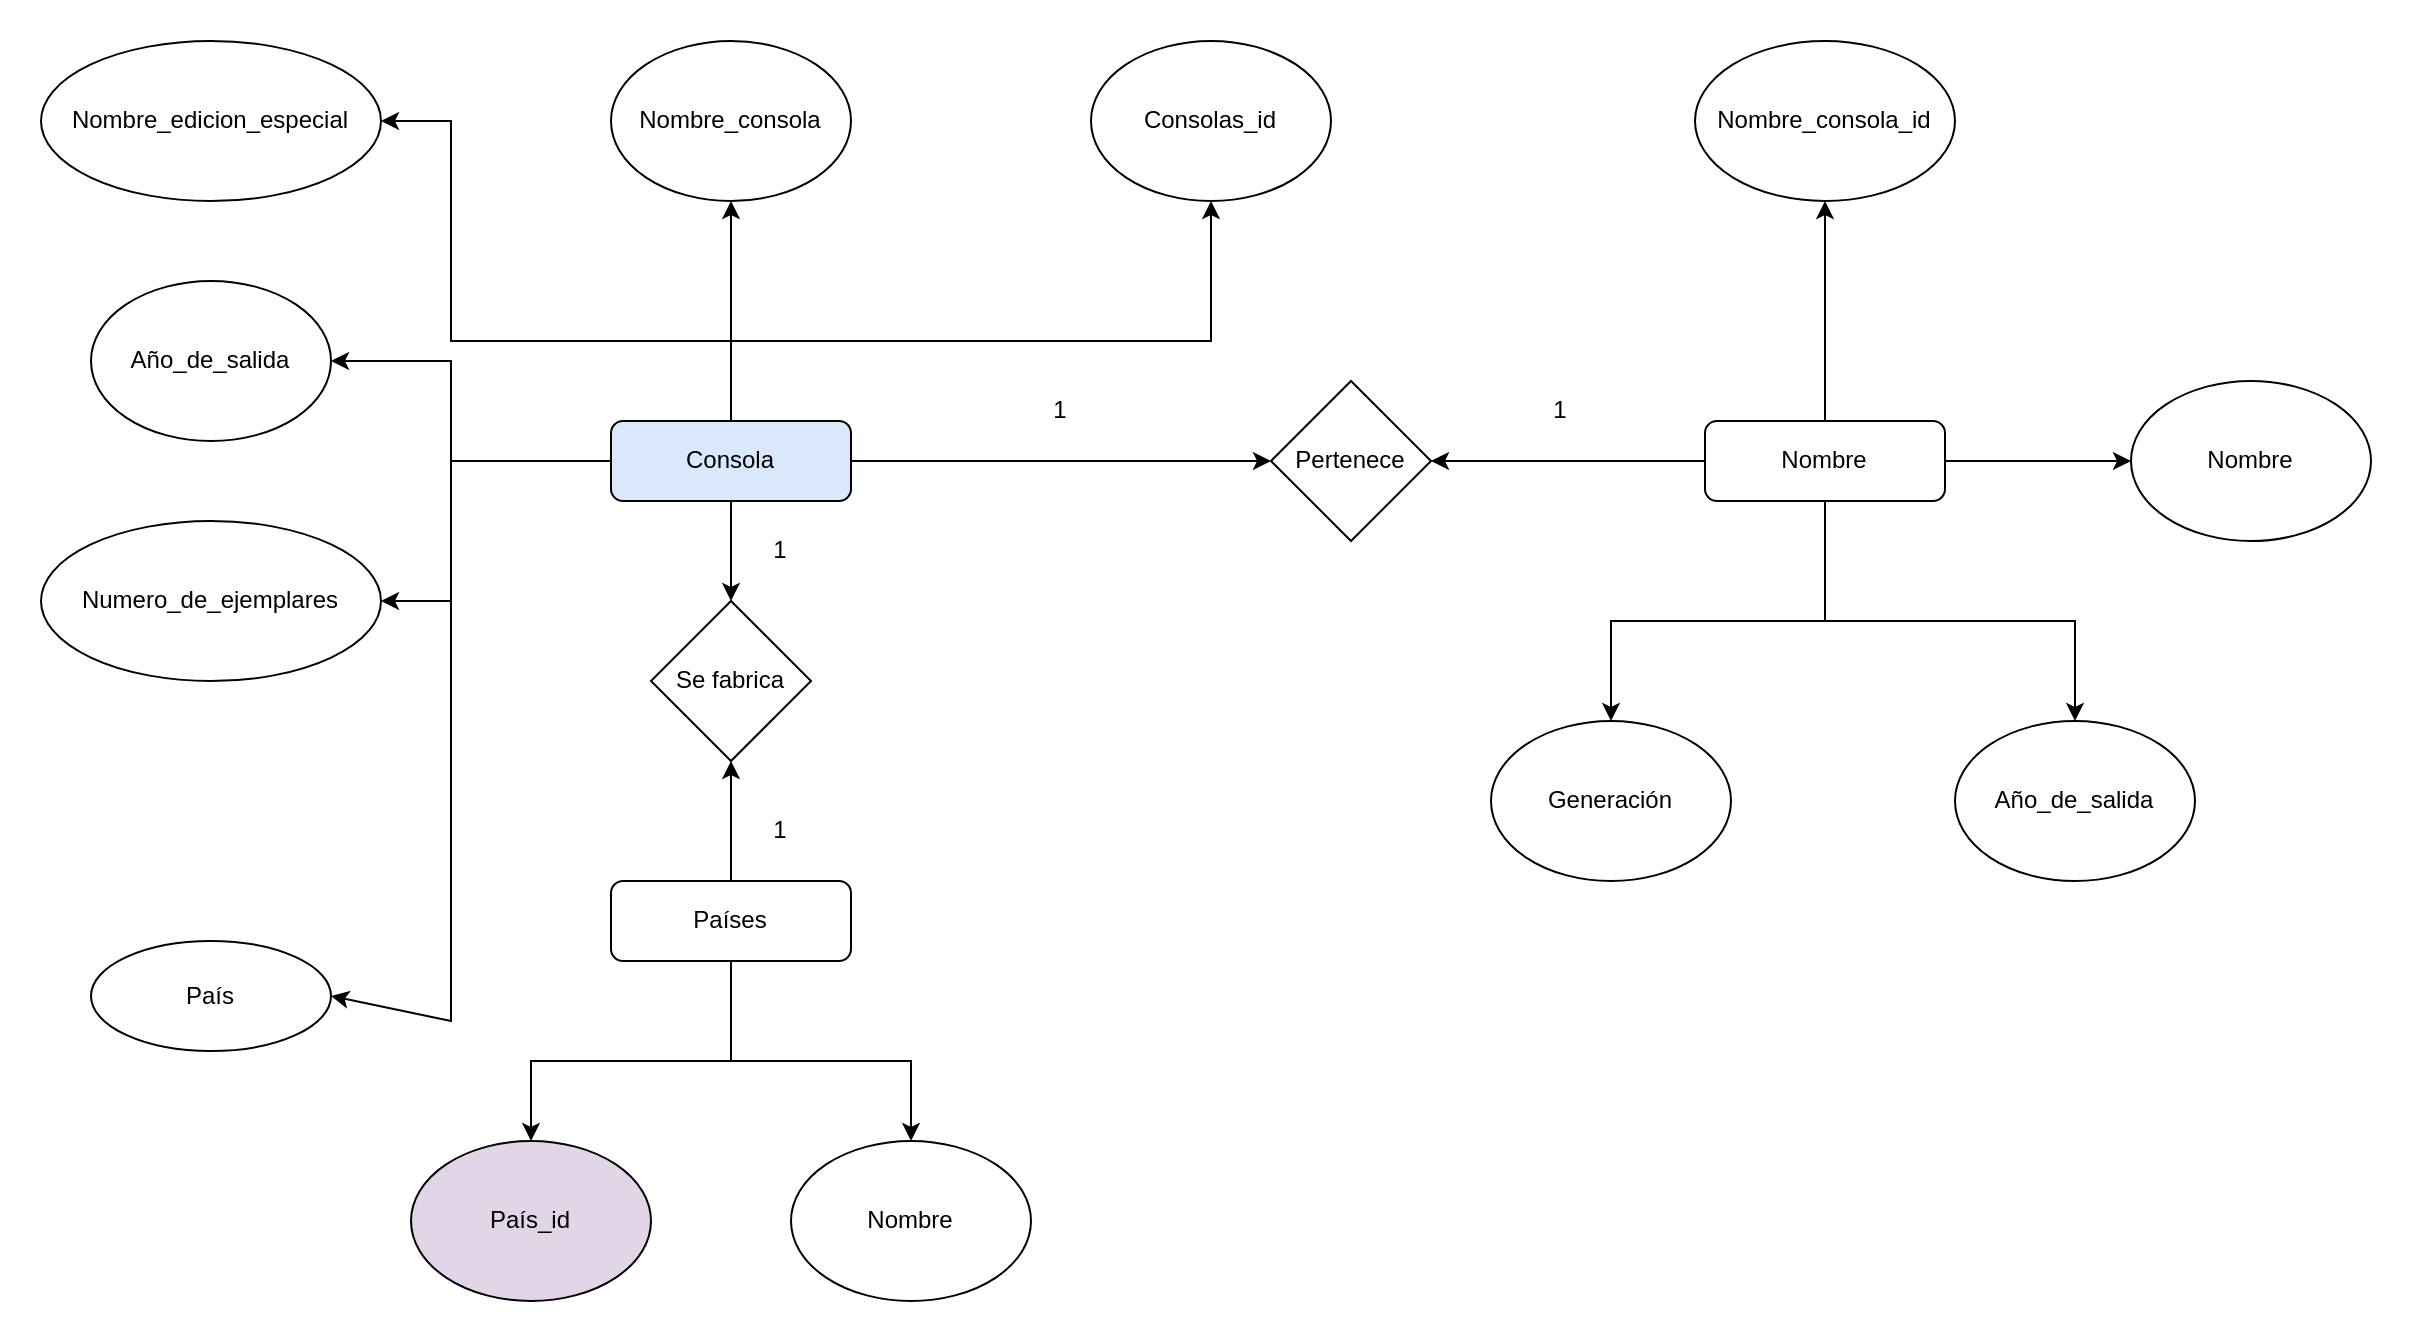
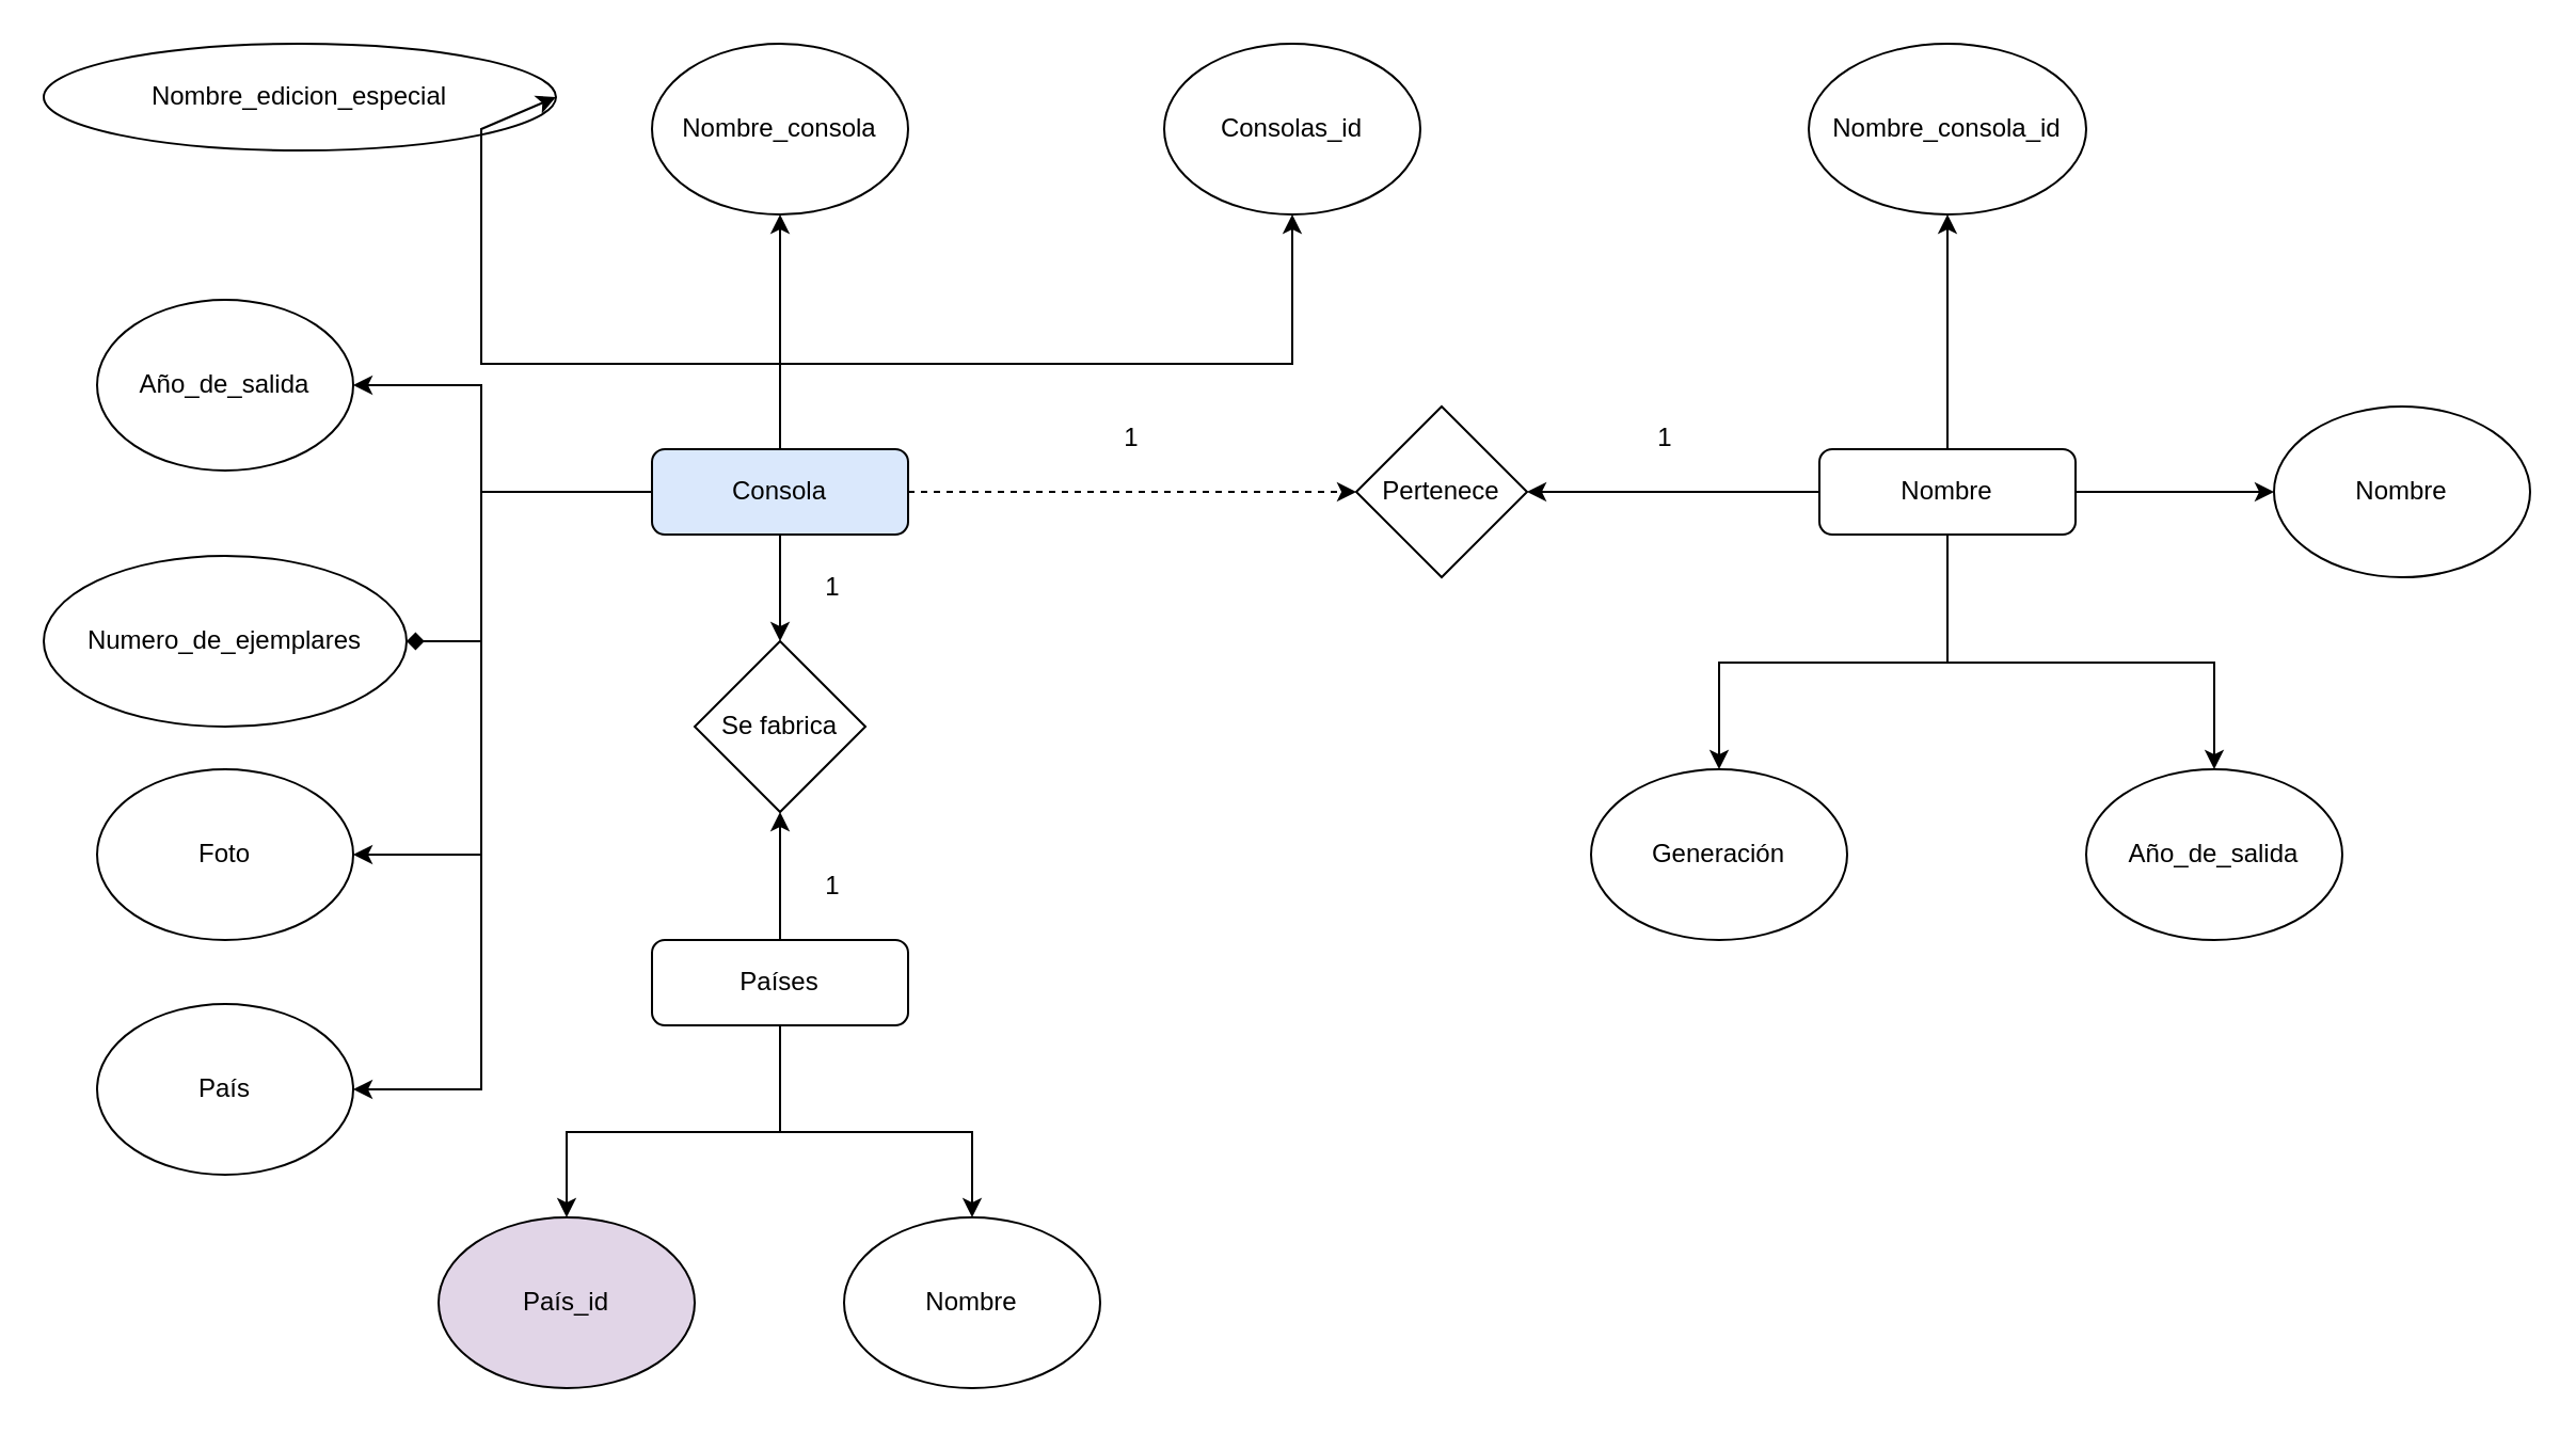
  <mxCell id="0" />
  <mxCell id="1" parent="0" />
  <mxCell id="2" value="Consola" style="rounded=1;whiteSpace=wrap;html=1;fontSize=12;glass=0;strokeWidth=1;shadow=0;fillColor=#dae8fc;" parent="1" vertex="1"><mxGeometry x="305" y="210" width="120" height="40" as="geometry" /></mxCell>
  <mxCell id="3" value="Se fabrica" style="rhombus;whiteSpace=wrap;html=1;" parent="1" vertex="1"><mxGeometry x="325" y="300" width="80" height="80" as="geometry" /></mxCell>
  <mxCell id="4" value="Países" style="rounded=1;whiteSpace=wrap;html=1;fontSize=12;glass=0;strokeWidth=1;shadow=0;" parent="1" vertex="1"><mxGeometry x="305" y="440" width="120" height="40" as="geometry" /></mxCell>
  <mxCell id="5" value="" style="endArrow=classic;html=1;rounded=0;exitX=0.5;exitY=0;exitDx=0;exitDy=0;entryX=0.5;entryY=1;entryDx=0;entryDy=0;" parent="1" source="4" target="3" edge="1"><mxGeometry width="50" height="50" relative="1" as="geometry"><mxPoint x="435" y="420" as="sourcePoint" /><mxPoint x="485" y="370" as="targetPoint" /></mxGeometry></mxCell>
  <mxCell id="6" value="" style="endArrow=classic;html=1;rounded=0;exitX=0.5;exitY=1;exitDx=0;exitDy=0;" parent="1" source="2" target="3" edge="1"><mxGeometry width="50" height="50" relative="1" as="geometry"><mxPoint x="505" y="380" as="sourcePoint" /><mxPoint x="555" y="330" as="targetPoint" /></mxGeometry></mxCell>
  <mxCell id="7" value="1" style="rounded=0;whiteSpace=wrap;html=1;strokeColor=none;" parent="1" vertex="1"><mxGeometry x="385" y="260" width="10" height="30" as="geometry" /></mxCell>
  <mxCell id="8" value="1" style="rounded=0;whiteSpace=wrap;html=1;strokeColor=none;" parent="1" vertex="1"><mxGeometry x="385" y="400" width="10" height="30" as="geometry" /></mxCell>
  <mxCell id="9" value="País_id" style="ellipse;whiteSpace=wrap;html=1;fillColor=#e1d5e7;" parent="1" vertex="1"><mxGeometry x="205" y="570" width="120" height="80" as="geometry" /></mxCell>
  <mxCell id="10" value="Nombre" style="ellipse;whiteSpace=wrap;html=1;" parent="1" vertex="1"><mxGeometry x="395" y="570" width="120" height="80" as="geometry" /></mxCell>
  <mxCell id="11" value="" style="endArrow=classic;html=1;rounded=0;exitX=0.5;exitY=1;exitDx=0;exitDy=0;entryX=0.5;entryY=0;entryDx=0;entryDy=0;" parent="1" source="4" target="9" edge="1"><mxGeometry width="50" height="50" relative="1" as="geometry"><mxPoint x="495" y="520" as="sourcePoint" /><mxPoint x="545" y="470" as="targetPoint" /><Array as="points"><mxPoint x="365" y="530" /><mxPoint x="265" y="530" /></Array></mxGeometry></mxCell>
  <mxCell id="12" value="" style="endArrow=classic;html=1;rounded=0;exitX=0.5;exitY=1;exitDx=0;exitDy=0;entryX=0.5;entryY=0;entryDx=0;entryDy=0;" parent="1" source="4" target="10" edge="1"><mxGeometry width="50" height="50" relative="1" as="geometry"><mxPoint x="425" y="570" as="sourcePoint" /><mxPoint x="475" y="520" as="targetPoint" /><Array as="points"><mxPoint x="365" y="530" /><mxPoint x="455" y="530" /></Array></mxGeometry></mxCell>
  <mxCell id="13" value="Consolas_id" style="ellipse;whiteSpace=wrap;html=1;" parent="1" vertex="1"><mxGeometry x="545" y="20" width="120" height="80" as="geometry" /></mxCell>
  <mxCell id="14" value="Nombre_consola" style="ellipse;whiteSpace=wrap;html=1;" parent="1" vertex="1"><mxGeometry x="305" y="20" width="120" height="80" as="geometry" /></mxCell>
- <mxCell id="15" value="Nombre_edicion_especial" style="ellipse;whiteSpace=wrap;html=1;" parent="1" vertex="1"><mxGeometry x="20" y="20" width="170" height="80" as="geometry" /></mxCell>
+ <mxCell id="15" value="Nombre_edicion_especial" style="ellipse;whiteSpace=wrap;html=1;" parent="1" vertex="1"><mxGeometry x="20" y="20" width="240" height="50" as="geometry" /></mxCell>
  <mxCell id="16" value="Año_de_salida" style="ellipse;whiteSpace=wrap;html=1;" parent="1" vertex="1"><mxGeometry x="45" y="140" width="120" height="80" as="geometry" /></mxCell>
  <mxCell id="17" value="Numero_de_ejemplares" style="ellipse;whiteSpace=wrap;html=1;" parent="1" vertex="1"><mxGeometry x="20" y="260" width="170" height="80" as="geometry" /></mxCell>
- <mxCell id="19" value="País" style="ellipse;whiteSpace=wrap;html=1;" parent="1" vertex="1"><mxGeometry x="45" y="470" width="120" height="55" as="geometry" /></mxCell>
+ <mxCell id="18" value="Foto" style="ellipse;whiteSpace=wrap;html=1;" parent="1" vertex="1"><mxGeometry x="45" y="360" width="120" height="80" as="geometry" /></mxCell>
+ <mxCell id="19" value="País" style="ellipse;whiteSpace=wrap;html=1;" parent="1" vertex="1"><mxGeometry x="45" y="470" width="120" height="80" as="geometry" /></mxCell>
  <mxCell id="20" value="" style="endArrow=classic;html=1;rounded=0;entryX=0.5;entryY=1;entryDx=0;entryDy=0;exitX=0.5;exitY=0;exitDx=0;exitDy=0;" parent="1" source="2" target="14" edge="1"><mxGeometry width="50" height="50" relative="1" as="geometry"><mxPoint x="365" y="210" as="sourcePoint" /><mxPoint x="415" y="160" as="targetPoint" /></mxGeometry></mxCell>
  <mxCell id="21" value="" style="endArrow=classic;html=1;rounded=0;exitX=0.5;exitY=0;exitDx=0;exitDy=0;" parent="1" source="2" edge="1"><mxGeometry width="50" height="50" relative="1" as="geometry"><mxPoint x="365" y="170" as="sourcePoint" /><mxPoint x="605" y="100" as="targetPoint" /><Array as="points"><mxPoint x="365" y="170" /><mxPoint x="605" y="170" /></Array></mxGeometry></mxCell>
  <mxCell id="22" value="" style="endArrow=classic;html=1;rounded=0;entryX=1;entryY=0.5;entryDx=0;entryDy=0;exitX=0.5;exitY=0;exitDx=0;exitDy=0;" parent="1" source="2" target="15" edge="1"><mxGeometry width="50" height="50" relative="1" as="geometry"><mxPoint x="365" y="170" as="sourcePoint" /><mxPoint x="215" y="120" as="targetPoint" /><Array as="points"><mxPoint x="365" y="170" /><mxPoint x="225" y="170" /><mxPoint x="225" y="60" /></Array></mxGeometry></mxCell>
  <mxCell id="23" value="" style="endArrow=classic;html=1;rounded=0;entryX=1;entryY=0.5;entryDx=0;entryDy=0;exitX=0;exitY=0.5;exitDx=0;exitDy=0;" parent="1" source="2" target="16" edge="1"><mxGeometry width="50" height="50" relative="1" as="geometry"><mxPoint x="225" y="260" as="sourcePoint" /><mxPoint x="275" y="210" as="targetPoint" /><Array as="points"><mxPoint x="225" y="230" /><mxPoint x="225" y="180" /></Array></mxGeometry></mxCell>
- <mxCell id="24" value="" style="endArrow=classic;html=1;rounded=0;entryX=1;entryY=0.5;entryDx=0;entryDy=0;exitX=0;exitY=0.5;exitDx=0;exitDy=0;" parent="1" source="2" target="17" edge="1"><mxGeometry width="50" height="50" relative="1" as="geometry"><mxPoint x="205" y="360" as="sourcePoint" /><mxPoint x="255" y="310" as="targetPoint" /><Array as="points"><mxPoint x="225" y="230" /><mxPoint x="225" y="300" /></Array></mxGeometry></mxCell>
+ <mxCell id="24" value="" style="endArrow=diamond;html=1;rounded=0;entryX=1;entryY=0.5;entryDx=0;entryDy=0;exitX=0;exitY=0.5;exitDx=0;exitDy=0;" parent="1" source="2" target="17" edge="1"><mxGeometry width="50" height="50" relative="1" as="geometry"><mxPoint x="205" y="360" as="sourcePoint" /><mxPoint x="255" y="310" as="targetPoint" /><Array as="points"><mxPoint x="225" y="230" /><mxPoint x="225" y="300" /></Array></mxGeometry></mxCell>
+ <mxCell id="25" value="" style="endArrow=classic;html=1;rounded=0;entryX=1;entryY=0.5;entryDx=0;entryDy=0;exitX=0;exitY=0.5;exitDx=0;exitDy=0;" parent="1" source="2" target="18" edge="1"><mxGeometry width="50" height="50" relative="1" as="geometry"><mxPoint x="245" y="450" as="sourcePoint" /><mxPoint x="295" y="400" as="targetPoint" /><Array as="points"><mxPoint x="225" y="230" /><mxPoint x="225" y="400" /></Array></mxGeometry></mxCell>
  <mxCell id="26" value="" style="endArrow=classic;html=1;rounded=0;entryX=1;entryY=0.5;entryDx=0;entryDy=0;exitX=0;exitY=0.5;exitDx=0;exitDy=0;" parent="1" source="2" target="19" edge="1"><mxGeometry width="50" height="50" relative="1" as="geometry"><mxPoint x="215" y="500" as="sourcePoint" /><mxPoint x="265" y="450" as="targetPoint" /><Array as="points"><mxPoint x="225" y="230" /><mxPoint x="225" y="510" /></Array></mxGeometry></mxCell>
  <mxCell id="27" value="Pertenece" style="rhombus;whiteSpace=wrap;html=1;" parent="1" vertex="1"><mxGeometry x="635" y="190" width="80" height="80" as="geometry" /></mxCell>
  <mxCell id="28" value="Nombre" style="rounded=1;whiteSpace=wrap;html=1;fontSize=12;glass=0;strokeWidth=1;shadow=0;" parent="1" vertex="1"><mxGeometry x="852" y="210" width="120" height="40" as="geometry" /></mxCell>
- <mxCell id="29" value="" style="endArrow=classic;html=1;rounded=0;exitX=1;exitY=0.5;exitDx=0;exitDy=0;entryX=0;entryY=0.5;entryDx=0;entryDy=0;" parent="1" source="2" target="27" edge="1"><mxGeometry width="50" height="50" relative="1" as="geometry"><mxPoint x="545" y="370" as="sourcePoint" /><mxPoint x="595" y="320" as="targetPoint" /></mxGeometry></mxCell>
+ <mxCell id="29" value="" style="endArrow=classic;html=1;rounded=0;exitX=1;exitY=0.5;exitDx=0;exitDy=0;entryX=0;entryY=0.5;entryDx=0;entryDy=0;dashed=1;" parent="1" source="2" target="27" edge="1"><mxGeometry width="50" height="50" relative="1" as="geometry"><mxPoint x="545" y="370" as="sourcePoint" /><mxPoint x="595" y="320" as="targetPoint" /></mxGeometry></mxCell>
  <mxCell id="30" value="" style="endArrow=classic;html=1;rounded=0;entryX=1;entryY=0.5;entryDx=0;entryDy=0;exitX=0;exitY=0.5;exitDx=0;exitDy=0;" parent="1" source="28" target="27" edge="1"><mxGeometry width="50" height="50" relative="1" as="geometry"><mxPoint x="755" y="390" as="sourcePoint" /><mxPoint x="805" y="340" as="targetPoint" /></mxGeometry></mxCell>
  <mxCell id="31" value="Nombre_consola_id" style="ellipse;whiteSpace=wrap;html=1;" parent="1" vertex="1"><mxGeometry x="847" y="20" width="130" height="80" as="geometry" /></mxCell>
  <mxCell id="32" value="" style="endArrow=classic;html=1;rounded=0;exitX=0.5;exitY=0;exitDx=0;exitDy=0;entryX=0.5;entryY=1;entryDx=0;entryDy=0;" parent="1" source="28" target="31" edge="1"><mxGeometry width="50" height="50" relative="1" as="geometry"><mxPoint x="945" y="220" as="sourcePoint" /><mxPoint x="995" y="170" as="targetPoint" /></mxGeometry></mxCell>
  <mxCell id="33" value="Nombre" style="ellipse;whiteSpace=wrap;html=1;" parent="1" vertex="1"><mxGeometry x="1065" y="190" width="120" height="80" as="geometry" /></mxCell>
  <mxCell id="34" value="" style="endArrow=classic;html=1;rounded=0;exitX=1;exitY=0.5;exitDx=0;exitDy=0;entryX=0;entryY=0.5;entryDx=0;entryDy=0;" parent="1" source="28" target="33" edge="1"><mxGeometry width="50" height="50" relative="1" as="geometry"><mxPoint x="1005" y="330" as="sourcePoint" /><mxPoint x="1055" y="280" as="targetPoint" /></mxGeometry></mxCell>
  <mxCell id="35" value="Generación" style="ellipse;whiteSpace=wrap;html=1;" parent="1" vertex="1"><mxGeometry x="745" y="360" width="120" height="80" as="geometry" /></mxCell>
  <mxCell id="36" value="" style="endArrow=classic;html=1;rounded=0;exitX=0.5;exitY=1;exitDx=0;exitDy=0;entryX=0.5;entryY=0;entryDx=0;entryDy=0;" parent="1" source="28" target="35" edge="1"><mxGeometry width="50" height="50" relative="1" as="geometry"><mxPoint x="1065" y="340" as="sourcePoint" /><mxPoint x="1115" y="290" as="targetPoint" /><Array as="points"><mxPoint x="912" y="310" /><mxPoint x="805" y="310" /></Array></mxGeometry></mxCell>
  <mxCell id="37" value="1" style="rounded=0;whiteSpace=wrap;html=1;strokeColor=none;" parent="1" vertex="1"><mxGeometry x="525" y="190" width="10" height="30" as="geometry" /></mxCell>
  <mxCell id="38" value="1" style="rounded=0;whiteSpace=wrap;html=1;strokeColor=none;" parent="1" vertex="1"><mxGeometry x="775" y="190" width="10" height="30" as="geometry" /></mxCell>
  <mxCell id="39" value="Año_de_salida" style="ellipse;whiteSpace=wrap;html=1;" vertex="1" parent="1"><mxGeometry x="977" y="360" width="120" height="80" as="geometry" /></mxCell>
  <mxCell id="40" value="" style="endArrow=classic;html=1;rounded=0;exitX=0.5;exitY=1;exitDx=0;exitDy=0;entryX=0.5;entryY=0;entryDx=0;entryDy=0;" edge="1" parent="1" source="28" target="39"><mxGeometry width="50" height="50" relative="1" as="geometry"><mxPoint x="935" y="540" as="sourcePoint" /><mxPoint x="985" y="490" as="targetPoint" /><Array as="points"><mxPoint x="912" y="310" /><mxPoint x="1037" y="310" /></Array></mxGeometry></mxCell>
